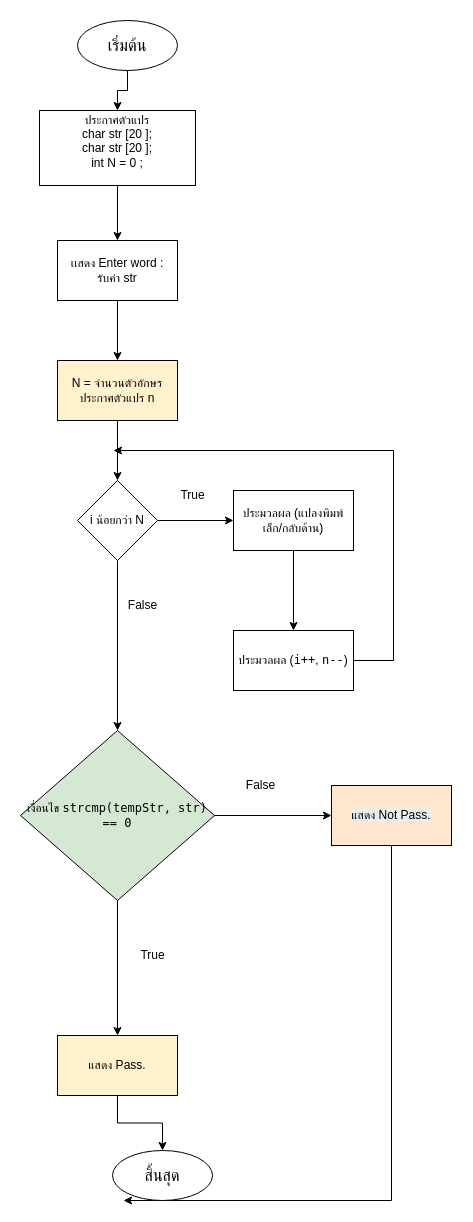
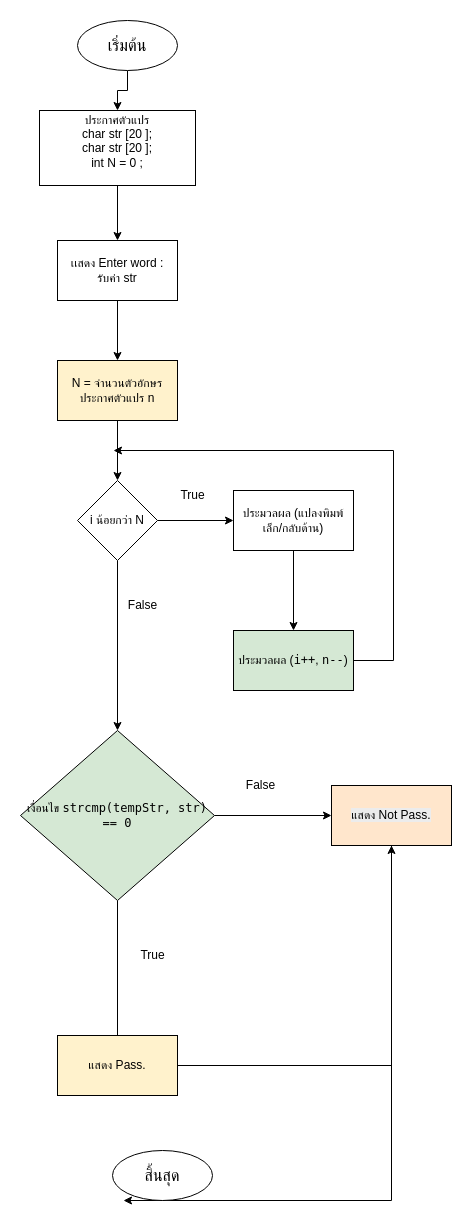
  <mxCell id="0" />
  <mxCell id="1" parent="0" />
  <mxCell id="2" value="" style="edgeStyle=orthogonalEdgeStyle;rounded=0;orthogonalLoop=1;jettySize=auto;html=1;" edge="1" parent="1" source="3" target="5"><mxGeometry relative="1" as="geometry" /></mxCell>
  <mxCell id="3" value="&lt;font style=&quot;font-size: 16px;&quot;&gt;เริ่มต้น&lt;/font&gt;" style="ellipse;whiteSpace=wrap;html=1;" vertex="1" parent="1"><mxGeometry x="77" y="20" width="100" height="50" as="geometry" /></mxCell>
  <mxCell id="4" value="" style="edgeStyle=orthogonalEdgeStyle;rounded=0;orthogonalLoop=1;jettySize=auto;html=1;" edge="1" parent="1" source="5" target="7"><mxGeometry relative="1" as="geometry" /></mxCell>
  <mxCell id="5" value="ประกาศตัวแปร&lt;div&gt;char str [20 ];&lt;/div&gt;&lt;div&gt;&lt;div&gt;char str [20 ];&lt;/div&gt;&lt;div&gt;int N = 0 ;&lt;/div&gt;&lt;/div&gt;&lt;div&gt;&lt;br&gt;&lt;/div&gt;" style="whiteSpace=wrap;html=1;" vertex="1" parent="1"><mxGeometry x="39" y="110" width="156" height="75" as="geometry" /></mxCell>
  <mxCell id="6" value="" style="edgeStyle=orthogonalEdgeStyle;rounded=0;orthogonalLoop=1;jettySize=auto;html=1;" edge="1" parent="1" source="7" target="9"><mxGeometry relative="1" as="geometry" /></mxCell>
  <mxCell id="7" value="เเสดง&amp;nbsp;Enter word :&lt;div&gt;รับค่า str&lt;/div&gt;" style="whiteSpace=wrap;html=1;" vertex="1" parent="1"><mxGeometry x="57" y="240" width="120" height="60" as="geometry" /></mxCell>
  <mxCell id="8" value="" style="edgeStyle=orthogonalEdgeStyle;rounded=0;orthogonalLoop=1;jettySize=auto;html=1;" edge="1" parent="1" source="9" target="12"><mxGeometry relative="1" as="geometry" /></mxCell>
  <mxCell id="9" value="N = จำนวนตัวอักษร&lt;div&gt;ประกาศตัวแปร n&lt;/div&gt;" style="whiteSpace=wrap;html=1;fillColor=#fff2cc;" vertex="1" parent="1"><mxGeometry x="57" y="360" width="120" height="60" as="geometry" /></mxCell>
  <mxCell id="10" value="" style="edgeStyle=orthogonalEdgeStyle;rounded=0;orthogonalLoop=1;jettySize=auto;html=1;" edge="1" parent="1" source="12" target="14"><mxGeometry relative="1" as="geometry" /></mxCell>
  <mxCell id="11" value="" style="edgeStyle=orthogonalEdgeStyle;rounded=0;orthogonalLoop=1;jettySize=auto;html=1;" edge="1" parent="1" source="12" target="20"><mxGeometry relative="1" as="geometry" /></mxCell>
  <mxCell id="12" value="i น้อยกว่า N" style="rhombus;whiteSpace=wrap;html=1;" vertex="1" parent="1"><mxGeometry x="77" y="480" width="80" height="80" as="geometry" /></mxCell>
  <mxCell id="13" value="" style="edgeStyle=orthogonalEdgeStyle;rounded=0;orthogonalLoop=1;jettySize=auto;html=1;" edge="1" parent="1" source="14" target="16"><mxGeometry relative="1" as="geometry" /></mxCell>
  <mxCell id="14" value="ประมวลผล (แปลงพิมพ์เล็ก/กลับด้าน)" style="whiteSpace=wrap;html=1;" vertex="1" parent="1"><mxGeometry x="233" y="490" width="120" height="60" as="geometry" /></mxCell>
  <mxCell id="15" style="edgeStyle=orthogonalEdgeStyle;rounded=0;orthogonalLoop=1;jettySize=auto;html=1;" edge="1" parent="1" source="16"><mxGeometry relative="1" as="geometry"><mxPoint x="113" y="450" as="targetPoint" /><Array as="points"><mxPoint x="393" y="660" /><mxPoint x="393" y="450" /></Array></mxGeometry></mxCell>
- <mxCell id="16" value="ประมวลผล (&lt;code&gt;i++&lt;/code&gt;, &lt;code&gt;n--&lt;/code&gt;)" style="whiteSpace=wrap;html=1;" vertex="1" parent="1"><mxGeometry x="233" y="630" width="120" height="60" as="geometry" /></mxCell>
+ <mxCell id="16" value="ประมวลผล (&lt;code&gt;i++&lt;/code&gt;, &lt;code&gt;n--&lt;/code&gt;)" style="whiteSpace=wrap;html=1;fillColor=#d5e8d4;" vertex="1" parent="1"><mxGeometry x="233" y="630" width="120" height="60" as="geometry" /></mxCell>
  <mxCell id="17" value="True" style="text;html=1;align=center;verticalAlign=middle;resizable=0;points=[];autosize=1;strokeColor=none;fillColor=none;" vertex="1" parent="1"><mxGeometry x="167" y="480" width="50" height="30" as="geometry" /></mxCell>
- <mxCell id="18" value="" style="edgeStyle=orthogonalEdgeStyle;rounded=0;orthogonalLoop=1;jettySize=auto;html=1;" edge="1" parent="1" source="20" target="22"><mxGeometry relative="1" as="geometry" /></mxCell>
+ <mxCell id="18" value="" style="edgeStyle=orthogonalEdgeStyle;rounded=0;orthogonalLoop=1;jettySize=auto;html=1;endArrow=none;" edge="1" parent="1" source="20" target="22"><mxGeometry relative="1" as="geometry" /></mxCell>
  <mxCell id="19" value="" style="edgeStyle=orthogonalEdgeStyle;rounded=0;orthogonalLoop=1;jettySize=auto;html=1;" edge="1" parent="1" source="20" target="24"><mxGeometry relative="1" as="geometry" /></mxCell>
  <mxCell id="20" value="เงื่อนไข &lt;code&gt;strcmp(tempStr, str) == 0&lt;/code&gt;" style="rhombus;whiteSpace=wrap;html=1;fillColor=#d5e8d4;" vertex="1" parent="1"><mxGeometry x="20" y="730" width="194" height="170" as="geometry" /></mxCell>
- <mxCell id="21" value="" style="edgeStyle=orthogonalEdgeStyle;rounded=0;orthogonalLoop=1;jettySize=auto;html=1;" edge="1" parent="1" source="22" target="25"><mxGeometry relative="1" as="geometry" /></mxCell>
+ <mxCell id="21" value="" style="edgeStyle=orthogonalEdgeStyle;rounded=0;orthogonalLoop=1;jettySize=auto;html=1;" edge="1" parent="1" source="22" target="24"><mxGeometry relative="1" as="geometry" /></mxCell>
  <mxCell id="22" value="แสดง Pass." style="whiteSpace=wrap;html=1;fillColor=#fff2cc;" vertex="1" parent="1"><mxGeometry x="57" y="1035" width="120" height="60" as="geometry" /></mxCell>
  <mxCell id="23" style="edgeStyle=orthogonalEdgeStyle;rounded=0;orthogonalLoop=1;jettySize=auto;html=1;" edge="1" parent="1" source="24"><mxGeometry relative="1" as="geometry"><mxPoint x="123" y="1200" as="targetPoint" /><Array as="points"><mxPoint x="391" y="1200" /></Array></mxGeometry></mxCell>
  <mxCell id="24" value="&lt;br&gt;&lt;span style=&quot;color: rgb(0, 0, 0); font-family: Helvetica; font-size: 12px; font-style: normal; font-variant-ligatures: normal; font-variant-caps: normal; font-weight: 400; letter-spacing: normal; orphans: 2; text-align: center; text-indent: 0px; text-transform: none; widows: 2; word-spacing: 0px; -webkit-text-stroke-width: 0px; white-space: normal; background-color: rgb(236, 236, 236); text-decoration-thickness: initial; text-decoration-style: initial; text-decoration-color: initial; display: inline !important; float: none;&quot;&gt;แสดง Not Pass.&lt;/span&gt;&lt;div&gt;&lt;br/&gt;&lt;/div&gt;" style="whiteSpace=wrap;html=1;fillColor=#ffe6cc;" vertex="1" parent="1"><mxGeometry x="331" y="785" width="120" height="60" as="geometry" /></mxCell>
  <mxCell id="25" value="&lt;span style=&quot;font-size: 16px;&quot;&gt;สิ้นสุด&lt;/span&gt;" style="ellipse;whiteSpace=wrap;html=1;" vertex="1" parent="1"><mxGeometry x="112" y="1150" width="100" height="50" as="geometry" /></mxCell>
  <mxCell id="26" value="True" style="text;html=1;align=center;verticalAlign=middle;resizable=0;points=[];autosize=1;strokeColor=none;fillColor=none;" vertex="1" parent="1"><mxGeometry x="127" y="940" width="50" height="30" as="geometry" /></mxCell>
  <mxCell id="27" value="False" style="text;html=1;align=center;verticalAlign=middle;resizable=0;points=[];autosize=1;strokeColor=none;fillColor=none;" vertex="1" parent="1"><mxGeometry x="235" y="770" width="50" height="30" as="geometry" /></mxCell>
  <mxCell id="28" value="False" style="text;html=1;align=center;verticalAlign=middle;resizable=0;points=[];autosize=1;strokeColor=none;fillColor=none;" vertex="1" parent="1"><mxGeometry x="117" y="590" width="50" height="30" as="geometry" /></mxCell>
